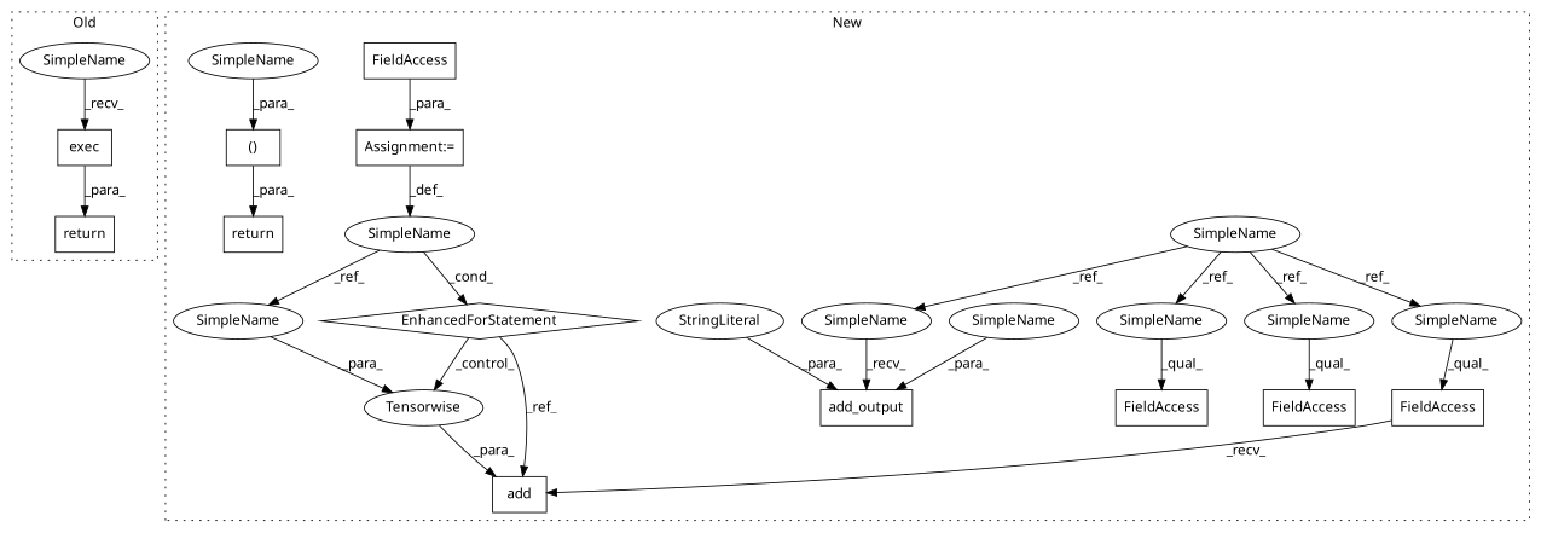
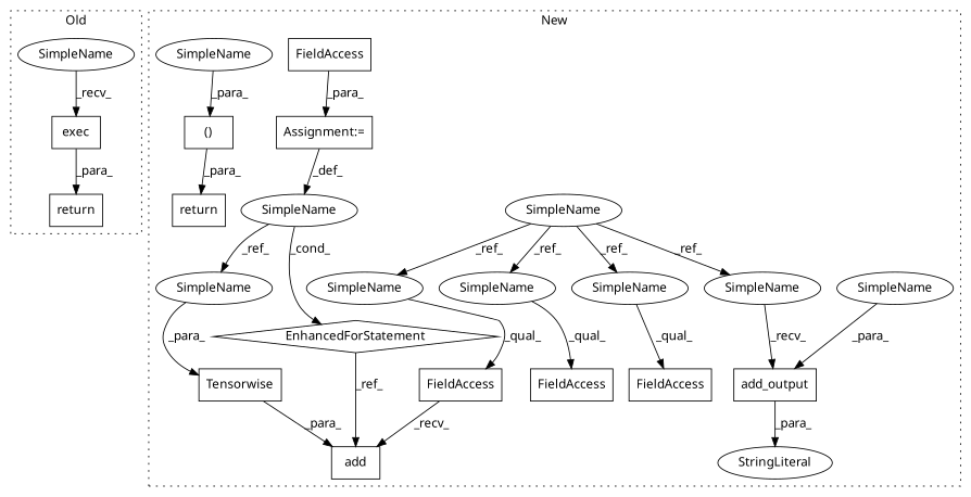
  digraph {
    fontname="Noto Sans"
    node [a=42 fontname="Noto Sans" l=4 s="3483,3559" shape=box]
    edge [fontname="Noto Sans"]
    n1 [a=32 l=6 label=exec s=3034]
    n2 [a=41 l=7 label=return s=3022]
    n3 [label=SimpleName s=3029 shape=ellipse]
    n4 [a=32 l="4,1" label=add s="3585,3605"]
    n5 [label=SimpleName s=3540 shape=ellipse]
    n6 [a=70 l="53,2" label=EnhancedForStatement shape=diamond]
-   n7 [a=32 l="11,1" label=Tensorwise s="3589,3604" shape=ellipse]
+   n7 [a=32 l="11,1" label=Tensorwise s="3589,3604"]
    n8 [a=22 l=15 label=FieldAccess s=3569]
    n9 [label=SimpleName s=1806 shape=ellipse]
    n10 [a=32 l="14,1" label=add_output s="3683,3702"]
    n11 [a=45 l=3 label=StringLiteral s=3697 shape=ellipse]
    n12 [a=22 l=9 label=FieldAccess s=3135]
    n13 [a=106 l=25 label="()" s=3721]
    n14 [a=7 l="53,2" label="Assignment:="]
    n15 [a=22 l=12 label=FieldAccess s=3547]
    n16 [a=41 l=12 label=return s=3709]
    n17 [a=22 l=9 label=FieldAccess s=3324]
    n18 [label=SimpleName s=3678 shape=ellipse]
    n19 [label=SimpleName s=3569 shape=ellipse]
    n20 [label=SimpleName s=3135 shape=ellipse]
    n21 [label=SimpleName s=3324 shape=ellipse]
    n22 [label=SimpleName s=3600 shape=ellipse]
    n23 [l=1 label=SimpleName s=3701 shape=ellipse]
    n24 [l=1 label=SimpleName s=3745 shape=ellipse]
    subgraph cluster_1 {
      label=Old
      style=dotted
      n1
      n2
      n3
    }
    subgraph cluster_2 {
      label=New
      style=dotted
      n4
      n5
      n6
      n7
      n8
      n9
      n10
      n11
      n12
      n13
      n14
      n15
      n16
      n17
      n18
      n19
      n20
      n21
      n22
      n23
      n24
    }
    n1 -> n2 [label=_para_]
    n3 -> n1 [label=_recv_]
    n5 -> n6 [label=_cond_]
    n5 -> n22 [label=_ref_]
    n6 -> n4 [label=_ref_]
-   n6 -> n7 [label=_control_]
    n7 -> n4 [label=_para_]
    n8 -> n4 [label=_recv_]
    n9 -> n18 [label=_ref_]
    n9 -> n19 [label=_ref_]
    n9 -> n20 [label=_ref_]
    n9 -> n21 [label=_ref_]
-   n11 -> n10 [label=_para_]
+   n10 -> n11 [label=_para_]
    n13 -> n16 [label=_para_]
    n14 -> n5 [label=_def_]
    n15 -> n14 [label=_para_]
    n18 -> n10 [label=_recv_]
    n19 -> n8 [label=_qual_]
    n20 -> n12 [label=_qual_]
    n21 -> n17 [label=_qual_]
    n22 -> n7 [label=_para_]
    n23 -> n10 [label=_para_]
    n24 -> n13 [label=_para_]
  }
